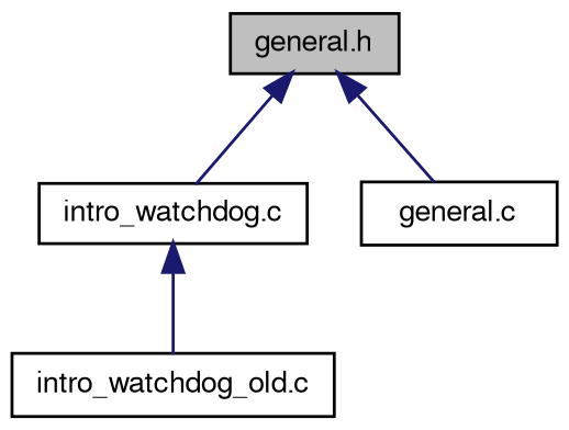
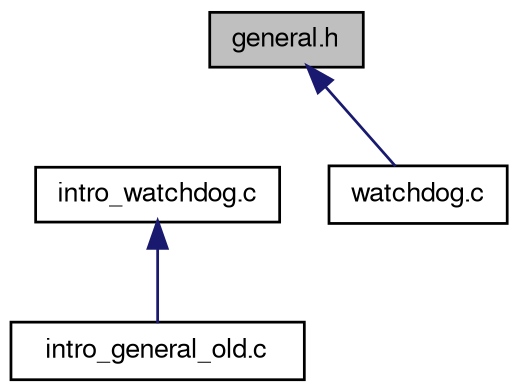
  digraph {
    node [color=black fillcolor=white fontname=FreeSans fontsize=10 shape=record style=filled]
    edge [color=midnightblue dir=back fontname=FreeSans fontsize=10 labelfontname=FreeSans labelfontsize=10 style=solid]
    n1 [fillcolor=grey75 fontcolor=black height=0.2 label="general.h" width=0.4]
    n2 [height=0.2 label="intro_watchdog.c" width=0.4]
-   n3 [height=0.2 label="general.c" width=0.4]
-   n4 [height=0.2 label="intro_watchdog_old.c" width=0.4]
-   n1 -> n2
+   n3 [height=0.2 label="watchdog.c" width=0.4]
+   n4 [height=0.2 label="intro_general_old.c" width=0.4]
    n1 -> n3
    n2 -> n4
  }
